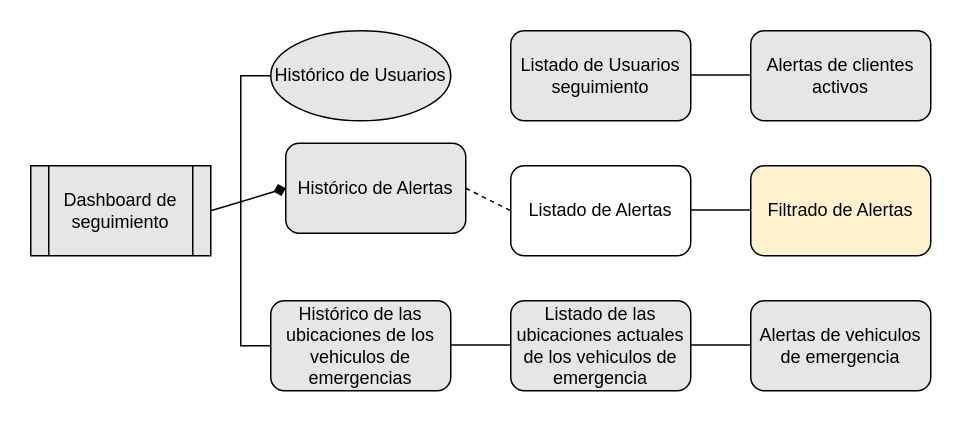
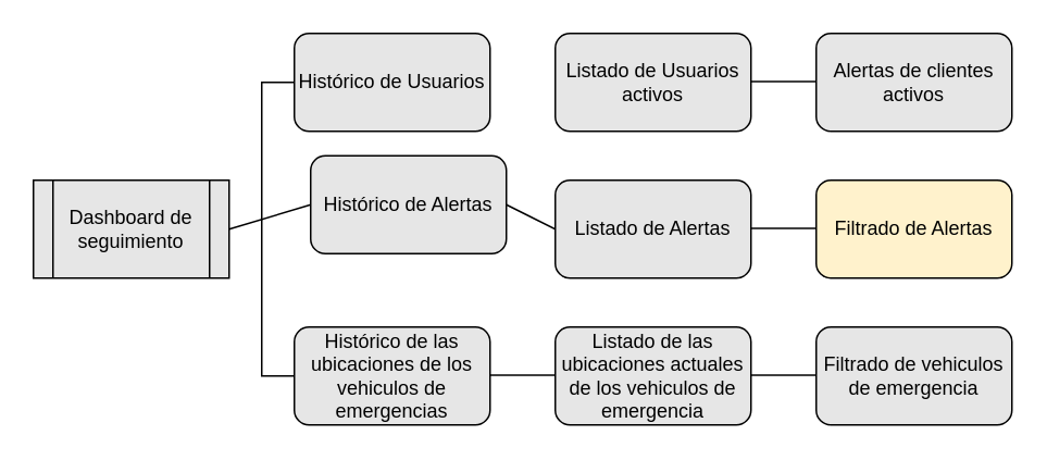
  <mxCell id="0" />
  <mxCell id="1" parent="0" />
  <mxCell id="2" value="Dashboard de seguimiento" style="shape=process;whiteSpace=wrap;html=1;backgroundOutline=1;fillColor=#E6E6E6;" parent="1" vertex="1"><mxGeometry x="20" y="110" width="120" height="60" as="geometry" /></mxCell>
- <mxCell id="3" value="Histórico de Usuarios" style="ellipse;whiteSpace=wrap;html=1;fillColor=#E6E6E6;" parent="1" vertex="1"><mxGeometry x="180" y="20" width="120" height="60" as="geometry" /></mxCell>
+ <mxCell id="3" value="Histórico de Usuarios" style="rounded=1;whiteSpace=wrap;html=1;fillColor=#E6E6E6;" parent="1" vertex="1"><mxGeometry x="180" y="20" width="120" height="60" as="geometry" /></mxCell>
  <mxCell id="4" value="Histórico de Alertas" style="rounded=1;whiteSpace=wrap;html=1;fillColor=#E6E6E6;" parent="1" vertex="1"><mxGeometry x="190" y="95" width="120" height="60" as="geometry" /></mxCell>
  <mxCell id="5" value="Histórico de las ubicaciones de los vehiculos de emergencias" style="rounded=1;whiteSpace=wrap;html=1;fillColor=#E6E6E6;" parent="1" vertex="1"><mxGeometry x="180" y="200" width="120" height="60" as="geometry" /></mxCell>
  <mxCell id="6" value="Listado de las ubicaciones actuales de los vehiculos de emergencia" style="rounded=1;whiteSpace=wrap;html=1;fillColor=#E6E6E6;" parent="1" vertex="1"><mxGeometry x="340" y="200" width="120" height="60" as="geometry" /></mxCell>
- <mxCell id="7" value="Listado de Usuarios seguimiento" style="rounded=1;whiteSpace=wrap;html=1;fillColor=#E6E6E6;" parent="1" vertex="1"><mxGeometry x="340" y="20" width="120" height="60" as="geometry" /></mxCell>
- <mxCell id="8" value="Listado de Alertas" style="rounded=1;whiteSpace=wrap;html=1;fillColor=#ffffff;" parent="1" vertex="1"><mxGeometry x="340" y="110" width="120" height="60" as="geometry" /></mxCell>
+ <mxCell id="7" value="Listado de Usuarios activos" style="rounded=1;whiteSpace=wrap;html=1;fillColor=#E6E6E6;" parent="1" vertex="1"><mxGeometry x="340" y="20" width="120" height="60" as="geometry" /></mxCell>
+ <mxCell id="8" value="Listado de Alertas" style="rounded=1;whiteSpace=wrap;html=1;fillColor=#E6E6E6;" parent="1" vertex="1"><mxGeometry x="340" y="110" width="120" height="60" as="geometry" /></mxCell>
  <mxCell id="9" value="Alertas de clientes activos" style="rounded=1;whiteSpace=wrap;html=1;fillColor=#E6E6E6;" parent="1" vertex="1"><mxGeometry x="500" y="20" width="120" height="60" as="geometry" /></mxCell>
- <mxCell id="10" value="Alertas de vehiculos&lt;div&gt;de emergencia&lt;/div&gt;" style="rounded=1;whiteSpace=wrap;html=1;fillColor=#E6E6E6;" parent="1" vertex="1"><mxGeometry x="500" y="200" width="120" height="60" as="geometry" /></mxCell>
+ <mxCell id="10" value="Filtrado de vehiculos&lt;div&gt;de emergencia&lt;/div&gt;" style="rounded=1;whiteSpace=wrap;html=1;fillColor=#E6E6E6;" parent="1" vertex="1"><mxGeometry x="500" y="200" width="120" height="60" as="geometry" /></mxCell>
  <mxCell id="11" value="Filtrado de Alertas" style="rounded=1;whiteSpace=wrap;html=1;fillColor=#fff2cc;" parent="1" vertex="1"><mxGeometry x="500" y="110" width="120" height="60" as="geometry" /></mxCell>
  <mxCell id="12" value="" style="endArrow=none;html=1;rounded=0;exitX=0;exitY=0.5;exitDx=0;exitDy=0;entryX=0;entryY=0.5;entryDx=0;entryDy=0;fillColor=#E6E6E6;" parent="1" source="3" target="5" edge="1"><mxGeometry width="50" height="50" relative="1" as="geometry"><mxPoint x="330" y="60" as="sourcePoint" /><mxPoint x="380" y="10" as="targetPoint" /><Array as="points"><mxPoint x="160" y="50" /><mxPoint x="160" y="140" /><mxPoint x="160" y="230" /></Array></mxGeometry></mxCell>
- <mxCell id="13" value="" style="endArrow=diamond;html=1;rounded=0;exitX=1;exitY=0.5;exitDx=0;exitDy=0;entryX=0;entryY=0.5;entryDx=0;entryDy=0;fillColor=#E6E6E6;" parent="1" source="2" target="4" edge="1"><mxGeometry width="50" height="50" relative="1" as="geometry"><mxPoint x="330" y="60" as="sourcePoint" /><mxPoint x="380" y="10" as="targetPoint" /></mxGeometry></mxCell>
- <mxCell id="14" value="" style="endArrow=none;html=1;rounded=0;exitX=1;exitY=0.5;exitDx=0;exitDy=0;entryX=0;entryY=0.5;entryDx=0;entryDy=0;fillColor=#E6E6E6;dashed=1;" parent="1" source="4" target="8" edge="1"><mxGeometry width="50" height="50" relative="1" as="geometry"><mxPoint x="330" y="60" as="sourcePoint" /><mxPoint x="380" y="10" as="targetPoint" /></mxGeometry></mxCell>
+ <mxCell id="13" value="" style="endArrow=none;html=1;rounded=0;exitX=1;exitY=0.5;exitDx=0;exitDy=0;entryX=0;entryY=0.5;entryDx=0;entryDy=0;fillColor=#E6E6E6;" parent="1" source="2" target="4" edge="1"><mxGeometry width="50" height="50" relative="1" as="geometry"><mxPoint x="330" y="60" as="sourcePoint" /><mxPoint x="380" y="10" as="targetPoint" /></mxGeometry></mxCell>
+ <mxCell id="14" value="" style="endArrow=none;html=1;rounded=0;exitX=1;exitY=0.5;exitDx=0;exitDy=0;entryX=0;entryY=0.5;entryDx=0;entryDy=0;fillColor=#E6E6E6;" parent="1" source="4" target="8" edge="1"><mxGeometry width="50" height="50" relative="1" as="geometry"><mxPoint x="330" y="60" as="sourcePoint" /><mxPoint x="380" y="10" as="targetPoint" /></mxGeometry></mxCell>
  <mxCell id="15" value="" style="endArrow=none;html=1;rounded=0;exitX=1;exitY=0.5;exitDx=0;exitDy=0;entryX=0;entryY=0.5;entryDx=0;entryDy=0;fillColor=#E6E6E6;" parent="1" edge="1"><mxGeometry width="50" height="50" relative="1" as="geometry"><mxPoint x="300" y="229.5" as="sourcePoint" /><mxPoint x="340" y="229.5" as="targetPoint" /></mxGeometry></mxCell>
  <mxCell id="16" value="" style="endArrow=none;html=1;rounded=0;exitX=1;exitY=0.5;exitDx=0;exitDy=0;entryX=0;entryY=0.5;entryDx=0;entryDy=0;fillColor=#E6E6E6;" parent="1" edge="1"><mxGeometry width="50" height="50" relative="1" as="geometry"><mxPoint x="460" y="229.5" as="sourcePoint" /><mxPoint x="500" y="229.5" as="targetPoint" /></mxGeometry></mxCell>
  <mxCell id="17" value="" style="endArrow=none;html=1;rounded=0;exitX=1;exitY=0.5;exitDx=0;exitDy=0;entryX=0;entryY=0.5;entryDx=0;entryDy=0;fillColor=#E6E6E6;" parent="1" edge="1"><mxGeometry width="50" height="50" relative="1" as="geometry"><mxPoint x="460" y="139.5" as="sourcePoint" /><mxPoint x="500" y="139.5" as="targetPoint" /></mxGeometry></mxCell>
  <mxCell id="18" value="" style="endArrow=none;html=1;rounded=0;exitX=1;exitY=0.5;exitDx=0;exitDy=0;entryX=0;entryY=0.5;entryDx=0;entryDy=0;fillColor=#E6E6E6;" parent="1" edge="1"><mxGeometry width="50" height="50" relative="1" as="geometry"><mxPoint x="460" y="49.5" as="sourcePoint" /><mxPoint x="500" y="49.5" as="targetPoint" /></mxGeometry></mxCell>
